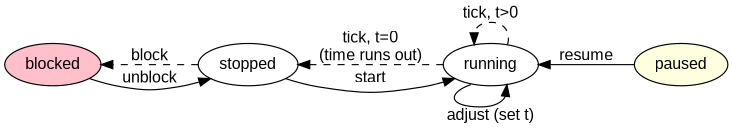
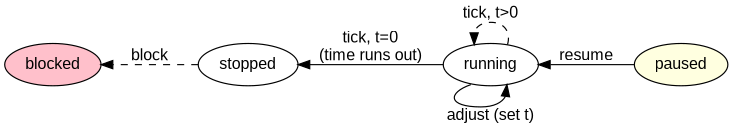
  digraph {
    fontname="Liberation Sans"
    rankdir=RL
    node [fontname="Liberation Sans"]
    edge [fontname="Liberation Sans"]
    paused [fillcolor=lightyellow style=filled]
    running
    stopped
    blocked [fillcolor=pink style=filled]
    paused -> running [label=resume]
    running -> running [label="tick, t>0" style=dashed]
    running -> running [label="adjust (set t)" tailport=sw]
-   running -> stopped [label="tick, t=0\n(time runs out)" style=dashed]
-   stopped -> running [label=start]
+   running -> stopped [label="tick, t=0\n(time runs out)" style=solid]
    stopped -> blocked [label=block style=dashed]
-   blocked -> stopped [label=unblock]
  }
